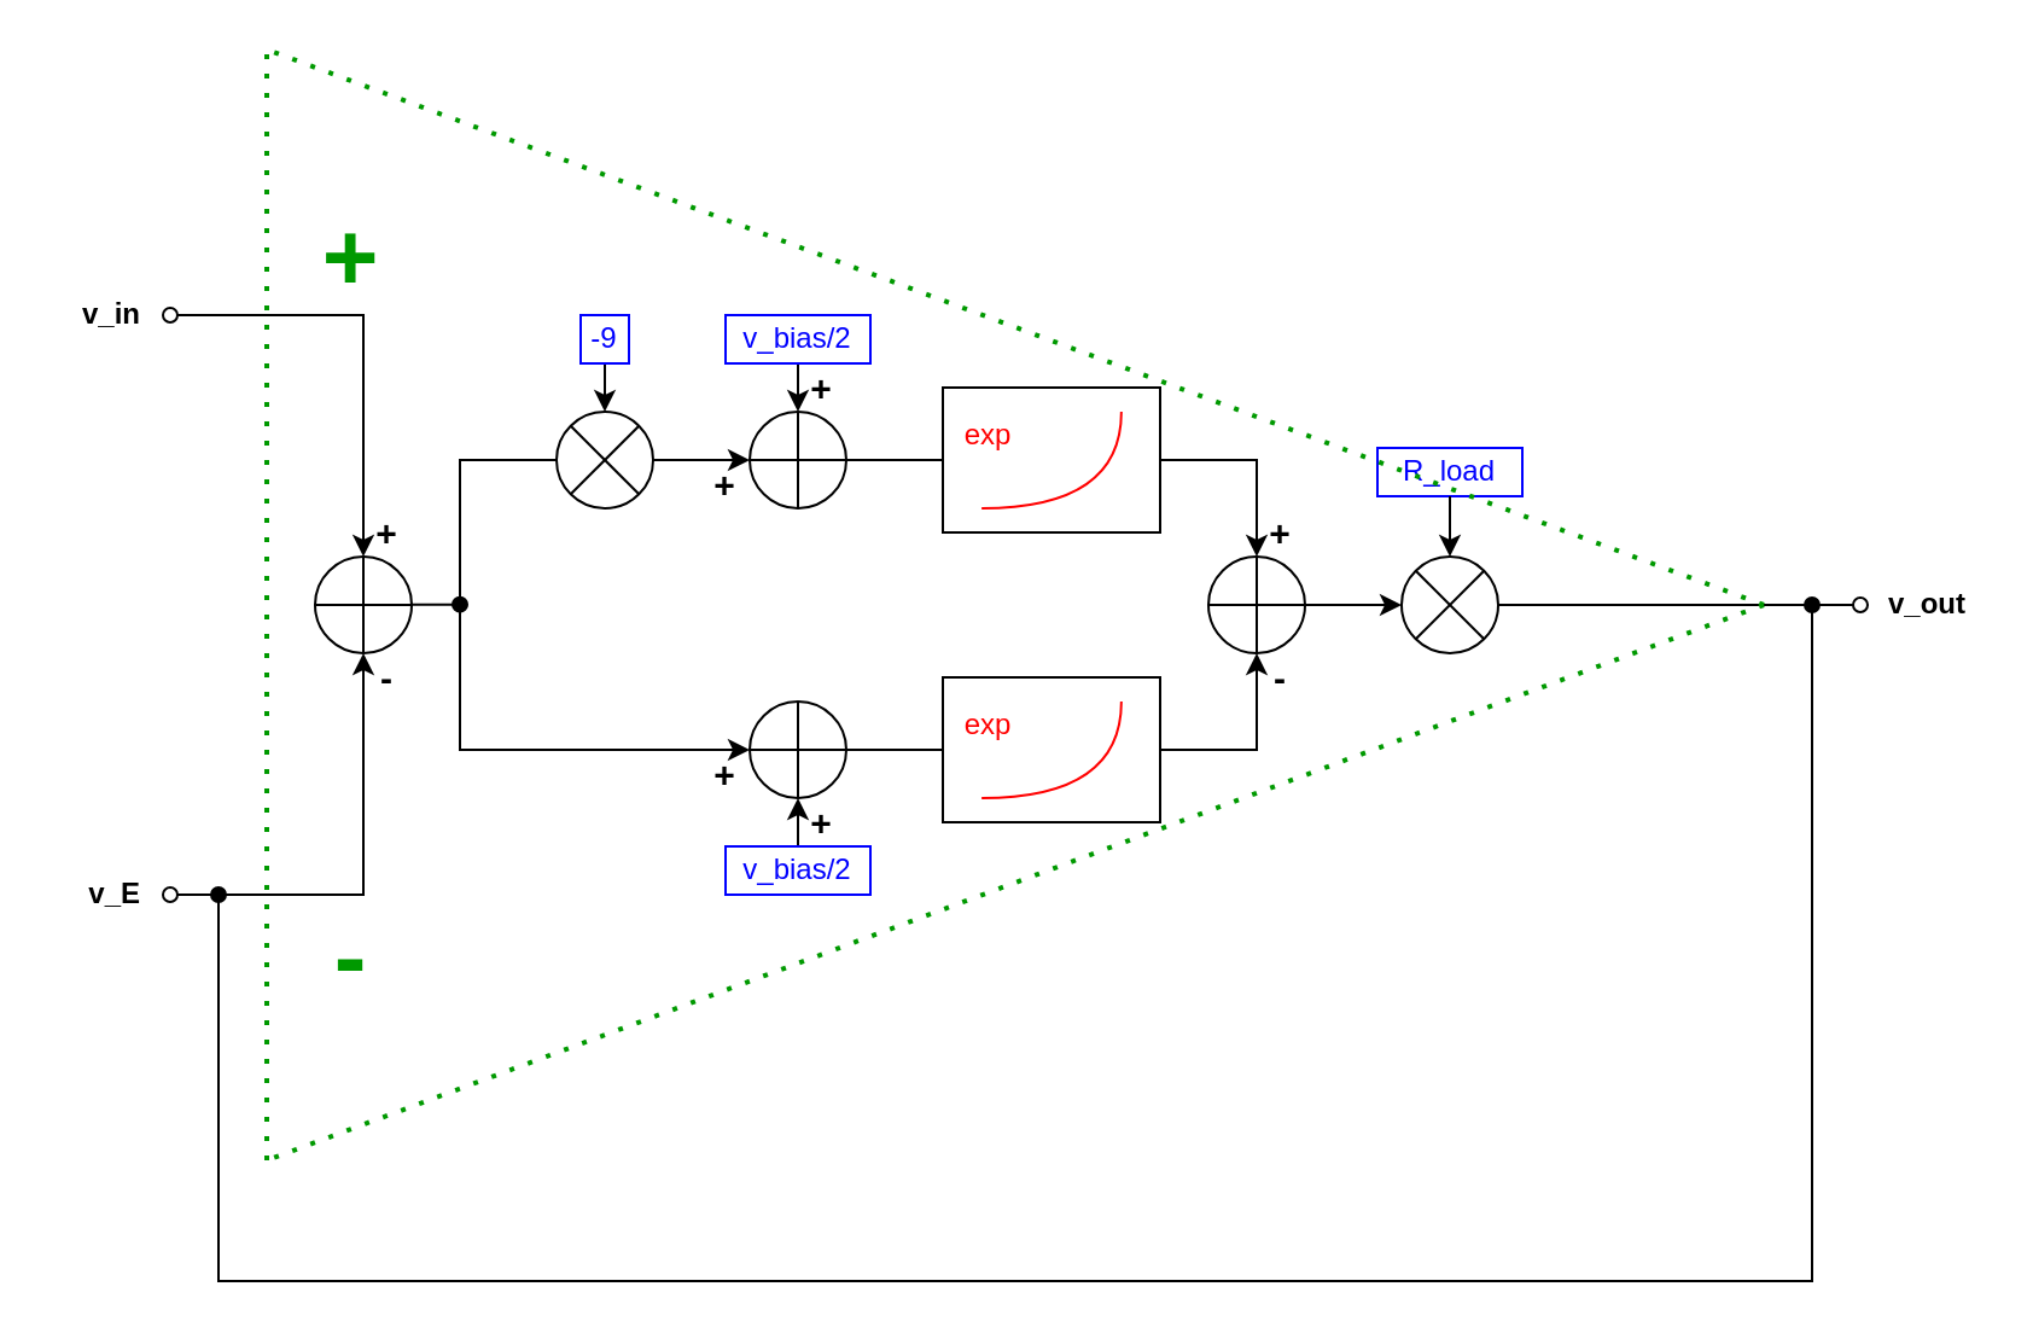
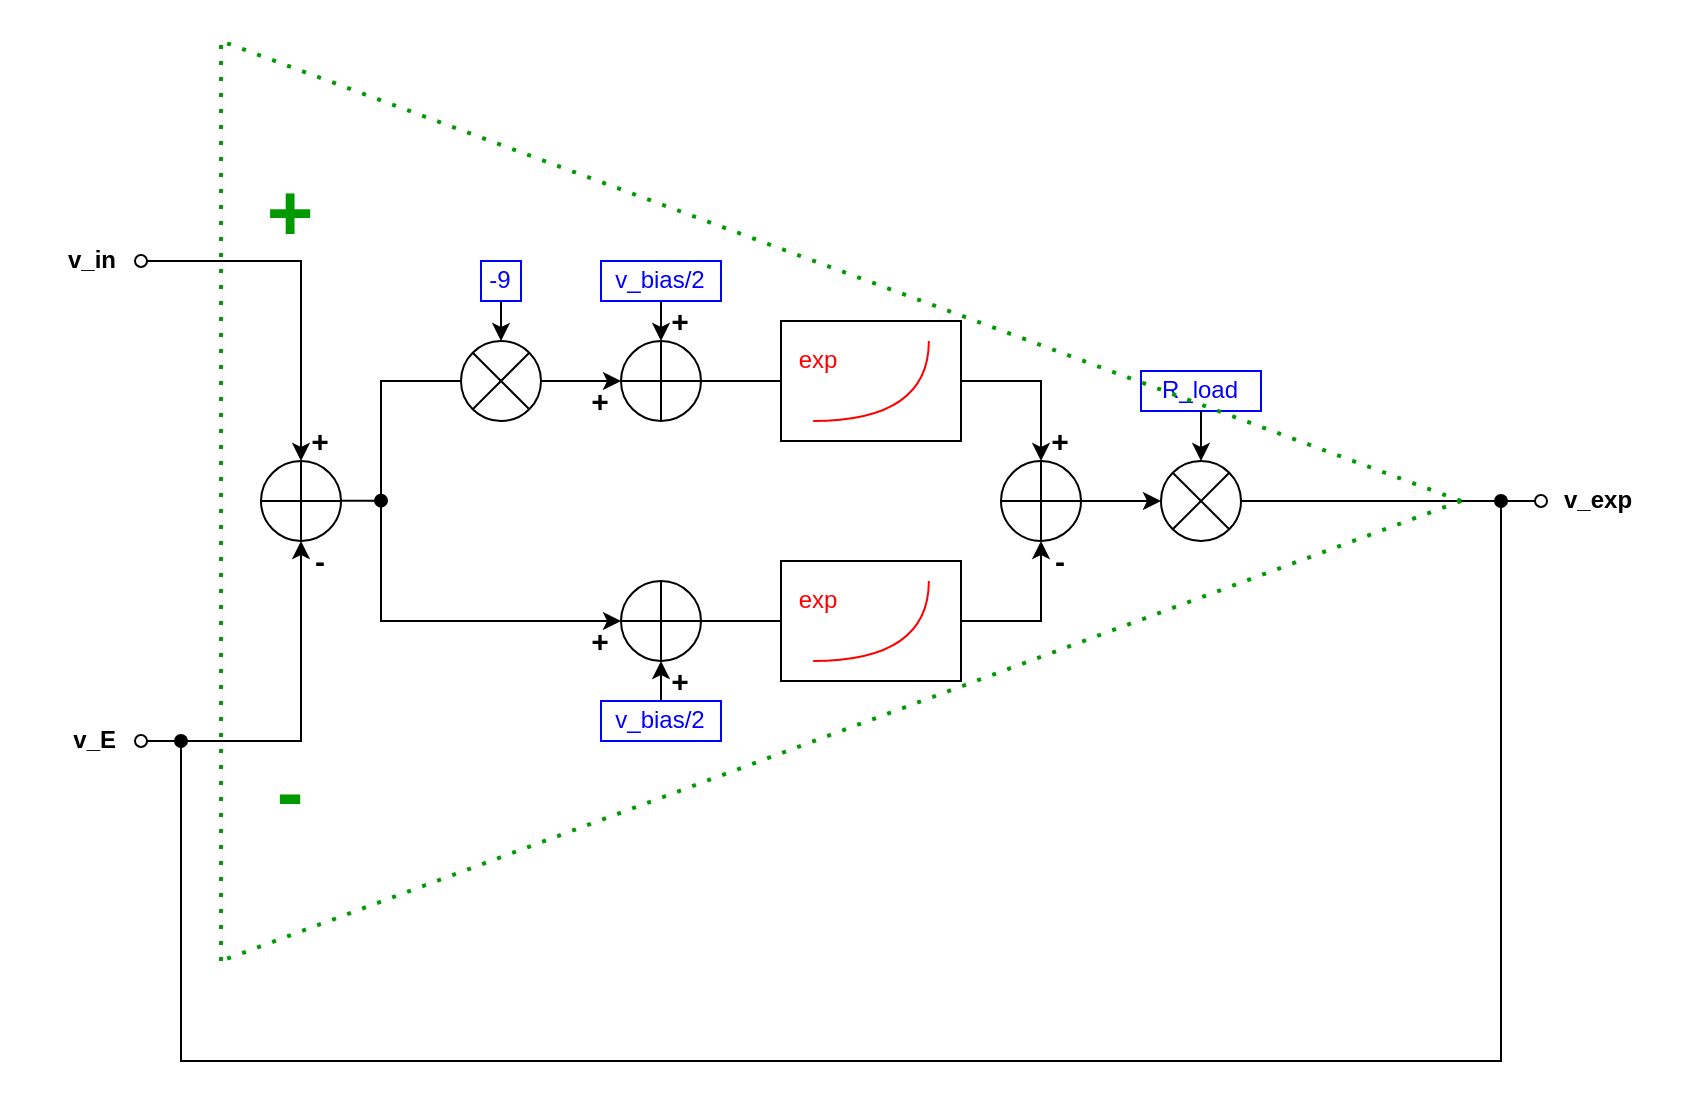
  <mxCell id="0" />
  <mxCell id="1" parent="0" />
  <mxCell id="2" value="" style="group" parent="1" vertex="1" connectable="0"><mxGeometry x="390" y="160" width="90" height="60" as="geometry" /></mxCell>
  <mxCell id="3" value="" style="rounded=0;whiteSpace=wrap;html=1;" parent="2" vertex="1"><mxGeometry width="90" height="60" as="geometry" /></mxCell>
  <mxCell id="4" value="" style="curved=1;endArrow=none;html=1;endFill=0;strokeColor=#FF0000;" parent="2" edge="1"><mxGeometry width="50" height="50" relative="1" as="geometry"><mxPoint x="16.071" y="50.0" as="sourcePoint" /><mxPoint x="73.929" y="10.0" as="targetPoint" /><Array as="points"><mxPoint x="73.929" y="50.0" /></Array></mxGeometry></mxCell>
  <mxCell id="5" value="exp" style="text;html=1;strokeColor=none;fillColor=none;align=center;verticalAlign=middle;whiteSpace=wrap;rounded=0;fontColor=#FF0000;" parent="2" vertex="1"><mxGeometry x="6.429" y="10.0" width="25.714" height="20.0" as="geometry" /></mxCell>
  <mxCell id="6" value="" style="endArrow=classic;html=1;strokeColor=#000000;fontColor=#000000;entryX=0.5;entryY=0;entryDx=0;entryDy=0;" parent="1" target="20" edge="1"><mxGeometry width="50" height="50" relative="1" as="geometry"><mxPoint x="330" y="150" as="sourcePoint" /><mxPoint x="490" y="290" as="targetPoint" /></mxGeometry></mxCell>
  <mxCell id="7" value="v_bias/2" style="text;html=1;align=center;verticalAlign=middle;whiteSpace=wrap;rounded=0;strokeColor=#0000FF;fontColor=#0000FF;" parent="1" vertex="1"><mxGeometry x="300" y="130" width="60" height="20" as="geometry" /></mxCell>
  <mxCell id="8" value="" style="endArrow=none;html=1;strokeColor=#000000;fontColor=#000000;exitX=1;exitY=0.5;exitDx=0;exitDy=0;entryX=0;entryY=0.5;entryDx=0;entryDy=0;" parent="1" source="20" target="3" edge="1"><mxGeometry width="50" height="50" relative="1" as="geometry"><mxPoint x="440" y="340" as="sourcePoint" /><mxPoint x="490" y="290" as="targetPoint" /></mxGeometry></mxCell>
  <mxCell id="9" value="" style="group" parent="1" vertex="1" connectable="0"><mxGeometry x="390" y="280" width="90" height="60" as="geometry" /></mxCell>
  <mxCell id="10" value="" style="rounded=0;whiteSpace=wrap;html=1;" parent="9" vertex="1"><mxGeometry width="90" height="60" as="geometry" /></mxCell>
  <mxCell id="11" value="" style="curved=1;endArrow=none;html=1;endFill=0;strokeColor=#FF0000;" parent="9" edge="1"><mxGeometry width="50" height="50" relative="1" as="geometry"><mxPoint x="16.071" y="50.0" as="sourcePoint" /><mxPoint x="73.929" y="10.0" as="targetPoint" /><Array as="points"><mxPoint x="73.929" y="50.0" /></Array></mxGeometry></mxCell>
  <mxCell id="12" value="exp" style="text;html=1;strokeColor=none;fillColor=none;align=center;verticalAlign=middle;whiteSpace=wrap;rounded=0;fontColor=#FF0000;" parent="9" vertex="1"><mxGeometry x="6.429" y="10.0" width="25.714" height="20.0" as="geometry" /></mxCell>
  <mxCell id="13" value="" style="ellipse;whiteSpace=wrap;html=1;aspect=fixed;fontColor=#FF0000;" parent="1" vertex="1"><mxGeometry x="310" y="290" width="40" height="40" as="geometry" /></mxCell>
  <mxCell id="14" value="" style="endArrow=none;html=1;exitX=0;exitY=0.5;exitDx=0;exitDy=0;entryX=1;entryY=0.5;entryDx=0;entryDy=0;" parent="1" source="13" target="13" edge="1"><mxGeometry width="50" height="50" relative="1" as="geometry"><mxPoint x="380" y="410" as="sourcePoint" /><mxPoint x="430" y="360" as="targetPoint" /></mxGeometry></mxCell>
  <mxCell id="15" value="" style="endArrow=none;html=1;exitX=0.5;exitY=1;exitDx=0;exitDy=0;entryX=0.5;entryY=0;entryDx=0;entryDy=0;" parent="1" source="13" target="13" edge="1"><mxGeometry width="50" height="50" relative="1" as="geometry"><mxPoint x="320" y="320" as="sourcePoint" /><mxPoint x="320" y="270" as="targetPoint" /></mxGeometry></mxCell>
  <mxCell id="16" value="" style="endArrow=classic;html=1;strokeColor=#000000;fontColor=#000000;" parent="1" edge="1"><mxGeometry width="50" height="50" relative="1" as="geometry"><mxPoint x="330" y="350" as="sourcePoint" /><mxPoint x="330" y="330" as="targetPoint" /></mxGeometry></mxCell>
  <mxCell id="17" value="v_bias/2" style="text;html=1;fillColor=none;align=center;verticalAlign=middle;whiteSpace=wrap;rounded=0;fontColor=#0000FF;strokeColor=#0000FF;" parent="1" vertex="1"><mxGeometry x="300" y="350" width="60" height="20" as="geometry" /></mxCell>
  <mxCell id="18" value="" style="endArrow=none;html=1;strokeColor=#000000;fontColor=#000000;exitX=1;exitY=0.5;exitDx=0;exitDy=0;entryX=0;entryY=0.5;entryDx=0;entryDy=0;" parent="1" source="13" target="10" edge="1"><mxGeometry width="50" height="50" relative="1" as="geometry"><mxPoint x="440" y="460" as="sourcePoint" /><mxPoint x="490" y="410" as="targetPoint" /></mxGeometry></mxCell>
  <mxCell id="19" value="" style="group" parent="1" vertex="1" connectable="0"><mxGeometry x="310" y="170" width="40" height="40" as="geometry" /></mxCell>
  <mxCell id="20" value="" style="ellipse;whiteSpace=wrap;html=1;aspect=fixed;fontColor=#FF0000;" parent="19" vertex="1"><mxGeometry width="40" height="40" as="geometry" /></mxCell>
  <mxCell id="21" value="" style="endArrow=none;html=1;exitX=0;exitY=0.5;exitDx=0;exitDy=0;entryX=1;entryY=0.5;entryDx=0;entryDy=0;" parent="19" source="20" target="20" edge="1"><mxGeometry width="50" height="50" relative="1" as="geometry"><mxPoint x="70" y="120" as="sourcePoint" /><mxPoint x="120" y="70" as="targetPoint" /></mxGeometry></mxCell>
  <mxCell id="22" value="" style="endArrow=none;html=1;exitX=0.5;exitY=1;exitDx=0;exitDy=0;entryX=0.5;entryY=0;entryDx=0;entryDy=0;" parent="19" source="20" target="20" edge="1"><mxGeometry width="50" height="50" relative="1" as="geometry"><mxPoint x="10" y="30" as="sourcePoint" /><mxPoint x="10" y="-20" as="targetPoint" /></mxGeometry></mxCell>
  <mxCell id="23" value="" style="endArrow=classic;html=1;strokeColor=#000000;fontColor=#000000;exitX=1;exitY=0.5;exitDx=0;exitDy=0;rounded=0;endFill=1;" parent="1" source="3" edge="1"><mxGeometry width="50" height="50" relative="1" as="geometry"><mxPoint x="510" y="260" as="sourcePoint" /><mxPoint x="520" y="230" as="targetPoint" /><Array as="points"><mxPoint x="520" y="190" /></Array></mxGeometry></mxCell>
  <mxCell id="24" value="" style="endArrow=classic;html=1;strokeColor=#000000;fontColor=#000000;entryX=0.5;entryY=0;entryDx=0;entryDy=0;" parent="1" edge="1"><mxGeometry width="50" height="50" relative="1" as="geometry"><mxPoint x="250" y="150" as="sourcePoint" /><mxPoint x="250" y="170" as="targetPoint" /></mxGeometry></mxCell>
  <mxCell id="25" value="-9" style="text;html=1;fillColor=none;align=center;verticalAlign=middle;whiteSpace=wrap;rounded=0;strokeColor=#0000FF;fontColor=#0000FF;" parent="1" vertex="1"><mxGeometry x="240" y="130" width="20" height="20" as="geometry" /></mxCell>
  <mxCell id="26" value="" style="endArrow=classic;html=1;strokeColor=#000000;fontColor=#000000;entryX=0;entryY=0.5;entryDx=0;entryDy=0;exitX=1;exitY=0.5;exitDx=0;exitDy=0;endFill=1;" parent="1" source="29" target="20" edge="1"><mxGeometry width="50" height="50" relative="1" as="geometry"><mxPoint x="360" y="270" as="sourcePoint" /><mxPoint x="410" y="220" as="targetPoint" /></mxGeometry></mxCell>
  <mxCell id="27" value="" style="endArrow=none;html=1;strokeColor=#000000;fontColor=#000000;startArrow=classic;startFill=1;entryX=0;entryY=0.5;entryDx=0;entryDy=0;rounded=0;" parent="1" target="29" edge="1"><mxGeometry width="50" height="50" relative="1" as="geometry"><mxPoint x="310" y="310" as="sourcePoint" /><mxPoint x="190" y="190" as="targetPoint" /><Array as="points"><mxPoint x="190" y="310" /><mxPoint x="190" y="190" /></Array></mxGeometry></mxCell>
  <mxCell id="28" value="" style="group" parent="1" vertex="1" connectable="0"><mxGeometry x="230" y="170" width="40" height="40" as="geometry" /></mxCell>
  <mxCell id="29" value="" style="ellipse;whiteSpace=wrap;html=1;aspect=fixed;fontColor=#000000;" parent="28" vertex="1"><mxGeometry width="40" height="40" as="geometry" /></mxCell>
  <mxCell id="30" value="" style="endArrow=none;html=1;strokeColor=#000000;fontColor=#000000;entryX=0;entryY=0;entryDx=0;entryDy=0;exitX=1;exitY=1;exitDx=0;exitDy=0;" parent="28" source="29" target="29" edge="1"><mxGeometry width="50" height="50" relative="1" as="geometry"><mxPoint x="20" y="110" as="sourcePoint" /><mxPoint x="70" y="60" as="targetPoint" /></mxGeometry></mxCell>
  <mxCell id="31" value="" style="endArrow=none;html=1;strokeColor=#000000;fontColor=#000000;entryX=1;entryY=0;entryDx=0;entryDy=0;exitX=0;exitY=1;exitDx=0;exitDy=0;" parent="28" source="29" target="29" edge="1"><mxGeometry width="50" height="50" relative="1" as="geometry"><mxPoint y="110" as="sourcePoint" /><mxPoint x="50" y="60" as="targetPoint" /></mxGeometry></mxCell>
  <mxCell id="32" value="" style="ellipse;whiteSpace=wrap;html=1;aspect=fixed;fontColor=#FF0000;" parent="1" vertex="1"><mxGeometry x="500" y="230" width="40" height="40" as="geometry" /></mxCell>
  <mxCell id="33" value="" style="endArrow=none;html=1;exitX=0;exitY=0.5;exitDx=0;exitDy=0;entryX=1;entryY=0.5;entryDx=0;entryDy=0;" parent="1" source="32" target="32" edge="1"><mxGeometry width="50" height="50" relative="1" as="geometry"><mxPoint x="570" y="290" as="sourcePoint" /><mxPoint x="620" y="240" as="targetPoint" /></mxGeometry></mxCell>
  <mxCell id="34" value="" style="endArrow=none;html=1;exitX=0.5;exitY=1;exitDx=0;exitDy=0;entryX=0.5;entryY=0;entryDx=0;entryDy=0;" parent="1" source="32" target="32" edge="1"><mxGeometry width="50" height="50" relative="1" as="geometry"><mxPoint x="510" y="200" as="sourcePoint" /><mxPoint x="510" y="150" as="targetPoint" /></mxGeometry></mxCell>
  <mxCell id="35" value="" style="endArrow=none;html=1;strokeColor=#000000;fontColor=#000000;rounded=0;entryX=1;entryY=0.5;entryDx=0;entryDy=0;exitX=0.5;exitY=1;exitDx=0;exitDy=0;startArrow=classic;startFill=1;" parent="1" source="32" target="10" edge="1"><mxGeometry width="50" height="50" relative="1" as="geometry"><mxPoint x="520" y="290" as="sourcePoint" /><mxPoint x="605" y="330" as="targetPoint" /><Array as="points"><mxPoint x="520" y="310" /></Array></mxGeometry></mxCell>
  <mxCell id="36" value="" style="endArrow=oval;html=1;strokeColor=#000000;fontColor=#000000;entryX=0;entryY=0.5;entryDx=0;entryDy=0;exitX=1;exitY=0.5;exitDx=0;exitDy=0;endFill=1;" parent="1" edge="1"><mxGeometry width="50" height="50" relative="1" as="geometry"><mxPoint x="150" y="249.83" as="sourcePoint" /><mxPoint x="190" y="249.83" as="targetPoint" /></mxGeometry></mxCell>
  <mxCell id="37" value="" style="endArrow=classic;html=1;strokeColor=#000000;fontColor=#000000;entryX=0.5;entryY=0;entryDx=0;entryDy=0;rounded=0;startArrow=oval;startFill=0;endFill=1;" parent="1" target="48" edge="1"><mxGeometry width="50" height="50" relative="1" as="geometry"><mxPoint x="70" y="130" as="sourcePoint" /><mxPoint x="140" y="220" as="targetPoint" /><Array as="points"><mxPoint x="150" y="130" /></Array></mxGeometry></mxCell>
  <mxCell id="38" value="" style="endArrow=classic;html=1;strokeColor=#000000;fontColor=#000000;entryX=0.5;entryY=1;entryDx=0;entryDy=0;rounded=0;startArrow=oval;startFill=0;endFill=1;" parent="1" target="48" edge="1"><mxGeometry width="50" height="50" relative="1" as="geometry"><mxPoint x="70" y="370" as="sourcePoint" /><mxPoint x="130" y="350" as="targetPoint" /><Array as="points"><mxPoint x="150" y="370" /></Array></mxGeometry></mxCell>
  <mxCell id="39" value="v_in" style="text;html=1;strokeColor=none;fillColor=none;align=right;verticalAlign=middle;whiteSpace=wrap;rounded=0;fontColor=#000000;fontStyle=1" parent="1" vertex="1"><mxGeometry x="20" y="120" width="40" height="20" as="geometry" /></mxCell>
  <mxCell id="40" value="v_E" style="text;html=1;strokeColor=none;fillColor=none;align=right;verticalAlign=middle;whiteSpace=wrap;rounded=0;fontColor=#000000;fontStyle=1" parent="1" vertex="1"><mxGeometry x="20" y="360" width="40" height="20" as="geometry" /></mxCell>
  <mxCell id="41" value="" style="group" parent="1" vertex="1" connectable="0"><mxGeometry x="580" y="230" width="40" height="40" as="geometry" /></mxCell>
  <mxCell id="42" value="" style="ellipse;whiteSpace=wrap;html=1;aspect=fixed;fontColor=#000000;" parent="41" vertex="1"><mxGeometry width="40" height="40" as="geometry" /></mxCell>
  <mxCell id="43" value="" style="endArrow=none;html=1;strokeColor=#000000;fontColor=#000000;entryX=0;entryY=0;entryDx=0;entryDy=0;exitX=1;exitY=1;exitDx=0;exitDy=0;" parent="41" source="42" target="42" edge="1"><mxGeometry width="50" height="50" relative="1" as="geometry"><mxPoint x="20" y="110" as="sourcePoint" /><mxPoint x="70" y="60" as="targetPoint" /></mxGeometry></mxCell>
  <mxCell id="44" value="" style="endArrow=none;html=1;strokeColor=#000000;fontColor=#000000;entryX=1;entryY=0;entryDx=0;entryDy=0;exitX=0;exitY=1;exitDx=0;exitDy=0;" parent="41" source="42" target="42" edge="1"><mxGeometry width="50" height="50" relative="1" as="geometry"><mxPoint y="110" as="sourcePoint" /><mxPoint x="50" y="60" as="targetPoint" /></mxGeometry></mxCell>
  <mxCell id="45" value="" style="endArrow=classic;html=1;strokeColor=#000000;fontColor=#000000;entryX=0;entryY=0.5;entryDx=0;entryDy=0;exitX=1;exitY=0.5;exitDx=0;exitDy=0;" parent="1" source="32" target="42" edge="1"><mxGeometry width="50" height="50" relative="1" as="geometry"><mxPoint x="740" y="300" as="sourcePoint" /><mxPoint x="240" y="180" as="targetPoint" /></mxGeometry></mxCell>
  <mxCell id="46" value="R_load" style="text;html=1;align=center;verticalAlign=middle;whiteSpace=wrap;rounded=0;strokeColor=#0000FF;fontColor=#0000FF;" parent="1" vertex="1"><mxGeometry x="570" y="185" width="60" height="20" as="geometry" /></mxCell>
  <mxCell id="47" value="" style="endArrow=classic;html=1;strokeColor=#000000;fontColor=#000000;entryX=0.5;entryY=0;entryDx=0;entryDy=0;exitX=0.5;exitY=1;exitDx=0;exitDy=0;" parent="1" source="46" target="42" edge="1"><mxGeometry width="50" height="50" relative="1" as="geometry"><mxPoint x="320" y="160" as="sourcePoint" /><mxPoint x="320" y="180" as="targetPoint" /></mxGeometry></mxCell>
  <mxCell id="48" value="" style="ellipse;whiteSpace=wrap;html=1;aspect=fixed;fontColor=#FF0000;" parent="1" vertex="1"><mxGeometry x="130" y="230" width="40" height="40" as="geometry" /></mxCell>
  <mxCell id="49" value="" style="endArrow=none;html=1;exitX=0;exitY=0.5;exitDx=0;exitDy=0;entryX=1;entryY=0.5;entryDx=0;entryDy=0;" parent="1" source="48" target="48" edge="1"><mxGeometry width="50" height="50" relative="1" as="geometry"><mxPoint x="180" y="350" as="sourcePoint" /><mxPoint x="230" y="300" as="targetPoint" /></mxGeometry></mxCell>
  <mxCell id="50" value="" style="endArrow=none;html=1;exitX=0.5;exitY=1;exitDx=0;exitDy=0;entryX=0.5;entryY=0;entryDx=0;entryDy=0;" parent="1" source="48" target="48" edge="1"><mxGeometry width="50" height="50" relative="1" as="geometry"><mxPoint x="120" y="260" as="sourcePoint" /><mxPoint x="120" y="210" as="targetPoint" /></mxGeometry></mxCell>
  <mxCell id="51" value="-" style="text;html=1;strokeColor=none;fillColor=none;align=center;verticalAlign=middle;whiteSpace=wrap;rounded=0;fontColor=#000000;fontStyle=1;fontSize=15;" parent="1" vertex="1"><mxGeometry x="150" y="270" width="20" height="20" as="geometry" /></mxCell>
  <mxCell id="52" value="+" style="text;html=1;strokeColor=none;fillColor=none;align=center;verticalAlign=middle;whiteSpace=wrap;rounded=0;fontColor=#000000;fontStyle=1;fontSize=15;" parent="1" vertex="1"><mxGeometry x="150" y="210" width="20" height="20" as="geometry" /></mxCell>
  <mxCell id="53" value="+" style="text;html=1;strokeColor=none;fillColor=none;align=center;verticalAlign=middle;whiteSpace=wrap;rounded=0;fontColor=#000000;fontStyle=1;fontSize=15;" parent="1" vertex="1"><mxGeometry x="330" y="150" width="20" height="20" as="geometry" /></mxCell>
  <mxCell id="54" value="+" style="text;html=1;strokeColor=none;fillColor=none;align=center;verticalAlign=middle;whiteSpace=wrap;rounded=0;fontColor=#000000;fontStyle=1;fontSize=15;" parent="1" vertex="1"><mxGeometry x="290" y="190" width="20" height="20" as="geometry" /></mxCell>
  <mxCell id="55" value="+" style="text;html=1;strokeColor=none;fillColor=none;align=center;verticalAlign=middle;whiteSpace=wrap;rounded=0;fontColor=#000000;fontStyle=1;fontSize=15;" parent="1" vertex="1"><mxGeometry x="290" y="310" width="20" height="20" as="geometry" /></mxCell>
  <mxCell id="56" value="+" style="text;html=1;strokeColor=none;fillColor=none;align=center;verticalAlign=middle;whiteSpace=wrap;rounded=0;fontColor=#000000;fontStyle=1;fontSize=15;" parent="1" vertex="1"><mxGeometry x="520" y="210" width="20" height="20" as="geometry" /></mxCell>
  <mxCell id="57" value="-" style="text;html=1;strokeColor=none;fillColor=none;align=center;verticalAlign=middle;whiteSpace=wrap;rounded=0;fontColor=#000000;fontStyle=1;fontSize=15;" parent="1" vertex="1"><mxGeometry x="520" y="270" width="20" height="20" as="geometry" /></mxCell>
  <mxCell id="58" value="" style="endArrow=oval;html=1;strokeColor=#000000;fontSize=15;fontColor=#0000FF;exitX=1;exitY=0.5;exitDx=0;exitDy=0;endFill=0;" parent="1" source="42" edge="1"><mxGeometry width="50" height="50" relative="1" as="geometry"><mxPoint x="710" y="250" as="sourcePoint" /><mxPoint x="770" y="250" as="targetPoint" /></mxGeometry></mxCell>
- <mxCell id="59" value="v_out" style="text;html=1;strokeColor=none;fillColor=none;align=left;verticalAlign=middle;whiteSpace=wrap;rounded=0;fontColor=#000000;fontStyle=1" parent="1" vertex="1"><mxGeometry x="780" y="240" width="40" height="20" as="geometry" /></mxCell>
+ <mxCell id="59" value="v_exp" style="text;html=1;strokeColor=none;fillColor=none;align=left;verticalAlign=middle;whiteSpace=wrap;rounded=0;fontColor=#000000;fontStyle=1" parent="1" vertex="1"><mxGeometry x="780" y="240" width="40" height="20" as="geometry" /></mxCell>
  <mxCell id="60" value="" style="endArrow=none;dashed=1;html=1;dashPattern=1 3;strokeWidth=2;fontSize=15;fontColor=#0000FF;strokeColor=#009900;" parent="1" edge="1"><mxGeometry width="50" height="50" relative="1" as="geometry"><mxPoint x="110" y="480" as="sourcePoint" /><mxPoint x="110" y="20" as="targetPoint" /></mxGeometry></mxCell>
  <mxCell id="61" value="" style="endArrow=none;dashed=1;html=1;dashPattern=1 3;strokeWidth=2;fontSize=15;fontColor=#009900;strokeColor=#009900;" parent="1" edge="1"><mxGeometry width="50" height="50" relative="1" as="geometry"><mxPoint x="730" y="250" as="sourcePoint" /><mxPoint x="110" y="20" as="targetPoint" /></mxGeometry></mxCell>
  <mxCell id="62" value="" style="endArrow=none;dashed=1;html=1;dashPattern=1 3;strokeWidth=2;fontSize=15;fontColor=#0000FF;strokeColor=#009900;" parent="1" edge="1"><mxGeometry width="50" height="50" relative="1" as="geometry"><mxPoint x="730" y="250" as="sourcePoint" /><mxPoint x="110" y="480" as="targetPoint" /></mxGeometry></mxCell>
  <mxCell id="63" value="" style="endArrow=oval;html=1;strokeColor=#000000;fontSize=15;fontColor=#0000FF;rounded=0;startArrow=oval;startFill=1;endFill=1;" parent="1" edge="1"><mxGeometry width="50" height="50" relative="1" as="geometry"><mxPoint x="750" y="250" as="sourcePoint" /><mxPoint x="90" y="370" as="targetPoint" /><Array as="points"><mxPoint x="750" y="530" /><mxPoint x="90" y="530" /></Array></mxGeometry></mxCell>
  <mxCell id="64" value="+" style="text;html=1;strokeColor=none;fillColor=none;align=center;verticalAlign=middle;whiteSpace=wrap;rounded=0;fontColor=#000000;fontStyle=1;fontSize=15;" parent="1" vertex="1"><mxGeometry x="330" y="330" width="20" height="20" as="geometry" /></mxCell>
  <mxCell id="65" value="+" style="text;html=1;strokeColor=none;fillColor=none;align=center;verticalAlign=middle;whiteSpace=wrap;rounded=0;fontStyle=1;fontSize=40;fontColor=#009900;" parent="1" vertex="1"><mxGeometry x="130" y="90" width="30" height="30" as="geometry" /></mxCell>
  <mxCell id="66" value="-" style="text;html=1;strokeColor=none;fillColor=none;align=center;verticalAlign=middle;whiteSpace=wrap;rounded=0;fontStyle=1;fontSize=40;fontColor=#009900;" parent="1" vertex="1"><mxGeometry x="130" y="380" width="30" height="30" as="geometry" /></mxCell>
